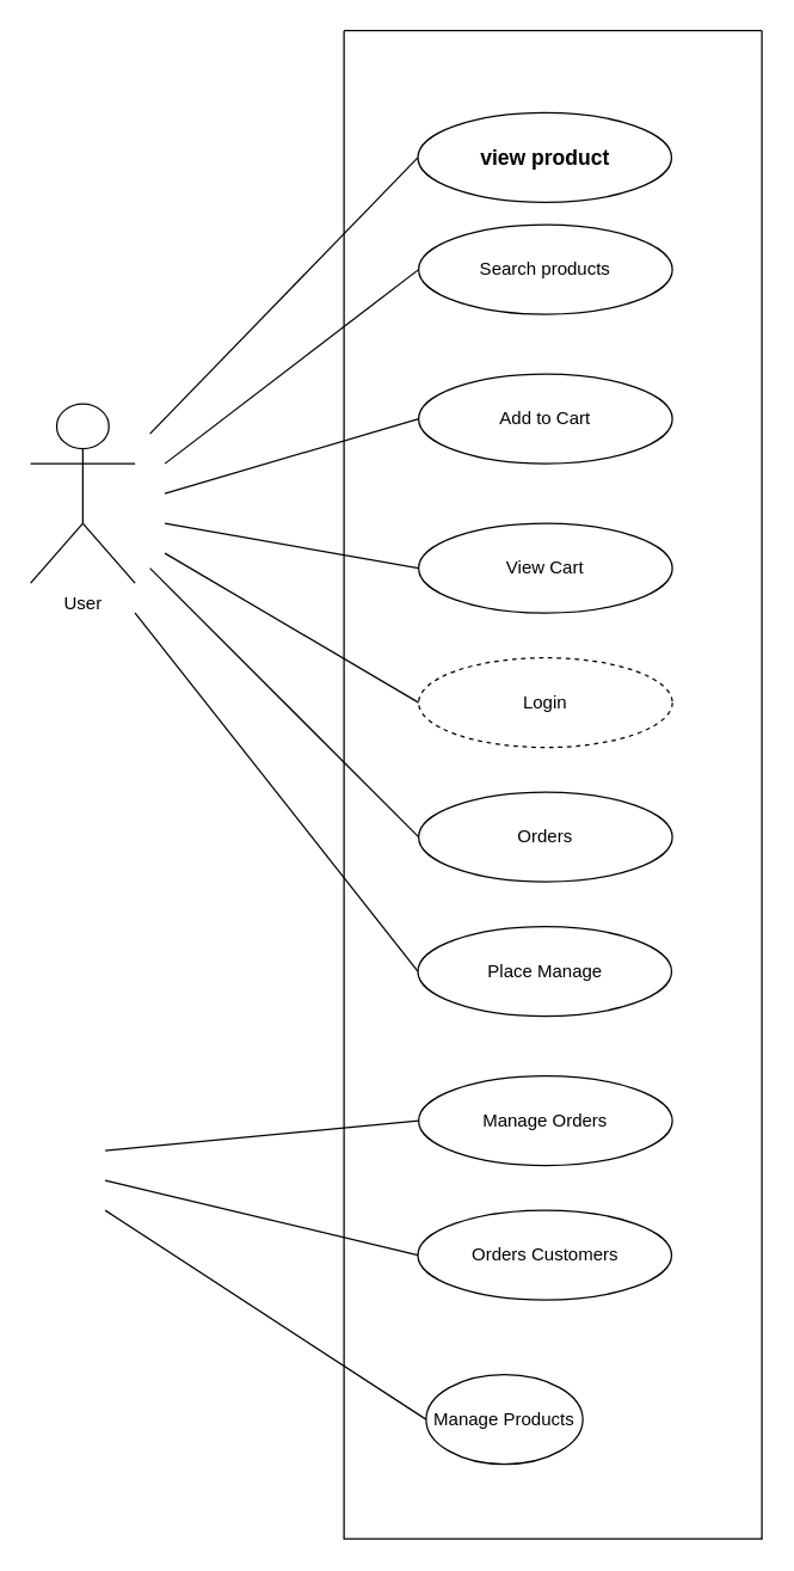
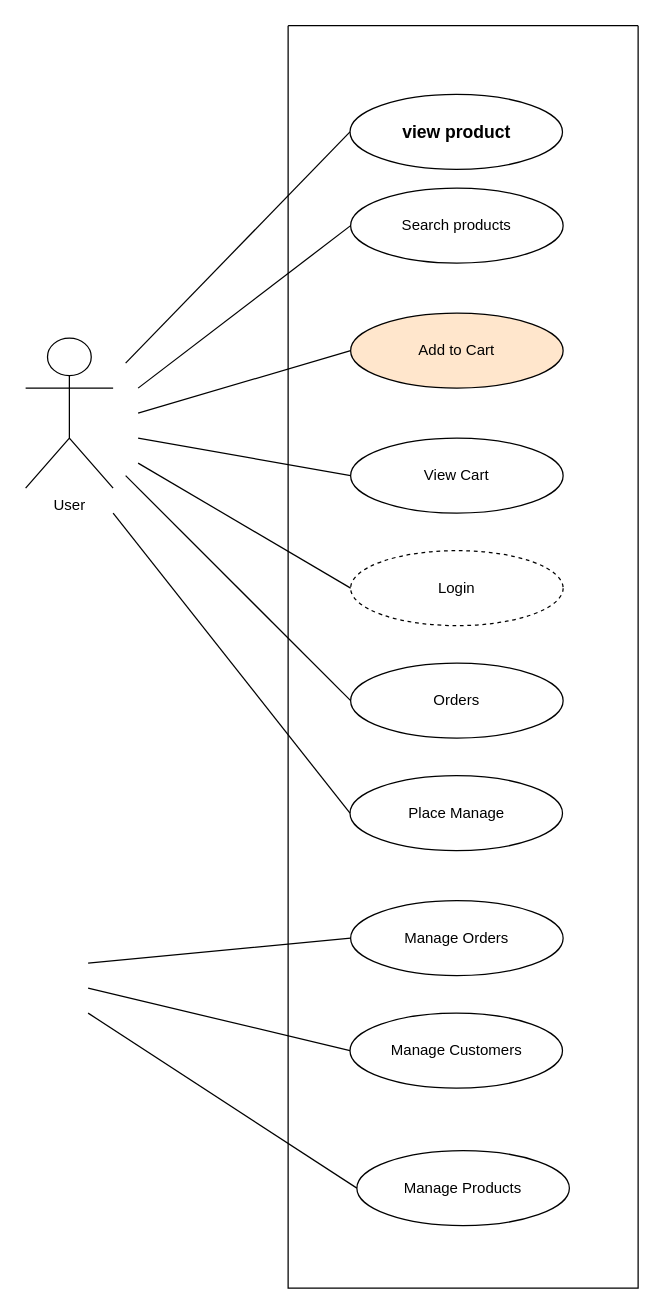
  <mxCell id="0" />
  <mxCell id="1" parent="0" />
  <mxCell id="2" value="User" style="shape=umlActor;verticalLabelPosition=bottom;verticalAlign=top;html=1;outlineConnect=0;" vertex="1" parent="1"><mxGeometry x="20" y="270" width="70" height="120" as="geometry" /></mxCell>
  <mxCell id="3" value="" style="swimlane;startSize=0;" vertex="1" parent="1"><mxGeometry x="230" y="20" width="280" height="1010" as="geometry" /></mxCell>
  <mxCell id="4" value="&lt;h3&gt;view product&lt;/h3&gt;" style="ellipse;whiteSpace=wrap;html=1;" vertex="1" parent="3"><mxGeometry x="49.5" y="55" width="170" height="60" as="geometry" /></mxCell>
  <mxCell id="5" value="Search products" style="ellipse;whiteSpace=wrap;html=1;" vertex="1" parent="3"><mxGeometry x="50" y="130" width="170" height="60" as="geometry" /></mxCell>
- <mxCell id="6" value="Add to Cart" style="ellipse;whiteSpace=wrap;html=1;" vertex="1" parent="3"><mxGeometry x="50" y="230" width="170" height="60" as="geometry" /></mxCell>
+ <mxCell id="6" value="Add to Cart" style="ellipse;whiteSpace=wrap;html=1;fillColor=#ffe6cc;" vertex="1" parent="3"><mxGeometry x="50" y="230" width="170" height="60" as="geometry" /></mxCell>
  <mxCell id="7" value="View Cart" style="ellipse;whiteSpace=wrap;html=1;" vertex="1" parent="3"><mxGeometry x="50" y="330" width="170" height="60" as="geometry" /></mxCell>
  <mxCell id="8" value="Login" style="ellipse;whiteSpace=wrap;html=1;dashed=1;" vertex="1" parent="3"><mxGeometry x="50" y="420" width="170" height="60" as="geometry" /></mxCell>
  <mxCell id="9" value="Orders" style="ellipse;whiteSpace=wrap;html=1;" vertex="1" parent="3"><mxGeometry x="50" y="510" width="170" height="60" as="geometry" /></mxCell>
  <mxCell id="10" value="Place Manage" style="ellipse;whiteSpace=wrap;html=1;" vertex="1" parent="3"><mxGeometry x="49.5" y="600" width="170" height="60" as="geometry" /></mxCell>
  <mxCell id="11" value="Manage Orders" style="ellipse;whiteSpace=wrap;html=1;" vertex="1" parent="3"><mxGeometry x="50" y="700" width="170" height="60" as="geometry" /></mxCell>
- <mxCell id="12" value="Orders Customers" style="ellipse;whiteSpace=wrap;html=1;" vertex="1" parent="3"><mxGeometry x="49.5" y="790" width="170" height="60" as="geometry" /></mxCell>
- <mxCell id="13" value="Manage Products" style="ellipse;whiteSpace=wrap;html=1;" vertex="1" parent="3"><mxGeometry x="55" y="900" width="105" height="60" as="geometry" /></mxCell>
+ <mxCell id="12" value="Manage Customers" style="ellipse;whiteSpace=wrap;html=1;" vertex="1" parent="3"><mxGeometry x="49.5" y="790" width="170" height="60" as="geometry" /></mxCell>
+ <mxCell id="13" value="Manage Products" style="ellipse;whiteSpace=wrap;html=1;" vertex="1" parent="3"><mxGeometry x="55" y="900" width="170" height="60" as="geometry" /></mxCell>
  <mxCell id="14" value="" style="endArrow=none;html=1;rounded=0;exitX=0;exitY=0.5;exitDx=0;exitDy=0;" edge="1" parent="1" source="4"><mxGeometry width="50" height="50" relative="1" as="geometry"><mxPoint x="350" y="350" as="sourcePoint" /><mxPoint x="100" y="290" as="targetPoint" /></mxGeometry></mxCell>
  <mxCell id="15" value="" style="endArrow=none;html=1;rounded=0;entryX=0;entryY=0.5;entryDx=0;entryDy=0;" edge="1" parent="1" target="5"><mxGeometry width="50" height="50" relative="1" as="geometry"><mxPoint x="110" y="310" as="sourcePoint" /><mxPoint x="400" y="250" as="targetPoint" /></mxGeometry></mxCell>
  <mxCell id="16" value="" style="endArrow=none;html=1;rounded=0;entryX=0;entryY=0.5;entryDx=0;entryDy=0;" edge="1" parent="1" target="6"><mxGeometry width="50" height="50" relative="1" as="geometry"><mxPoint x="110" y="330" as="sourcePoint" /><mxPoint x="400" y="250" as="targetPoint" /></mxGeometry></mxCell>
  <mxCell id="17" value="" style="endArrow=none;html=1;rounded=0;entryX=0;entryY=0.5;entryDx=0;entryDy=0;" edge="1" parent="1" target="7"><mxGeometry width="50" height="50" relative="1" as="geometry"><mxPoint x="110" y="350" as="sourcePoint" /><mxPoint x="400" y="250" as="targetPoint" /></mxGeometry></mxCell>
  <mxCell id="18" value="" style="endArrow=none;html=1;rounded=0;entryX=0;entryY=0.5;entryDx=0;entryDy=0;" edge="1" parent="1" target="8"><mxGeometry width="50" height="50" relative="1" as="geometry"><mxPoint x="110" y="370" as="sourcePoint" /><mxPoint x="400" y="340" as="targetPoint" /></mxGeometry></mxCell>
  <mxCell id="19" value="" style="endArrow=none;html=1;rounded=0;entryX=0;entryY=0.5;entryDx=0;entryDy=0;" edge="1" parent="1" target="9"><mxGeometry width="50" height="50" relative="1" as="geometry"><mxPoint x="100" y="380" as="sourcePoint" /><mxPoint x="400" y="340" as="targetPoint" /></mxGeometry></mxCell>
  <mxCell id="20" value="" style="endArrow=none;html=1;rounded=0;entryX=0;entryY=0.5;entryDx=0;entryDy=0;" edge="1" parent="1" target="10"><mxGeometry width="50" height="50" relative="1" as="geometry"><mxPoint x="90" y="410" as="sourcePoint" /><mxPoint x="400" y="540" as="targetPoint" /></mxGeometry></mxCell>
  <mxCell id="21" value="" style="endArrow=none;html=1;rounded=0;exitX=0;exitY=0.5;exitDx=0;exitDy=0;" edge="1" parent="1" source="11"><mxGeometry width="50" height="50" relative="1" as="geometry"><mxPoint x="350" y="750" as="sourcePoint" /><mxPoint x="280" y="750" as="targetPoint" /><Array as="points"><mxPoint x="70" y="770" /></Array></mxGeometry></mxCell>
  <mxCell id="22" value="" style="endArrow=none;html=1;rounded=0;exitX=0;exitY=0.5;exitDx=0;exitDy=0;" edge="1" parent="1" source="12"><mxGeometry width="50" height="50" relative="1" as="geometry"><mxPoint x="350" y="750" as="sourcePoint" /><mxPoint x="70" y="790" as="targetPoint" /></mxGeometry></mxCell>
  <mxCell id="23" value="" style="endArrow=none;html=1;rounded=0;entryX=0;entryY=0.5;entryDx=0;entryDy=0;" edge="1" parent="1" target="13"><mxGeometry width="50" height="50" relative="1" as="geometry"><mxPoint x="70" y="810" as="sourcePoint" /><mxPoint x="420" y="780" as="targetPoint" /></mxGeometry></mxCell>
